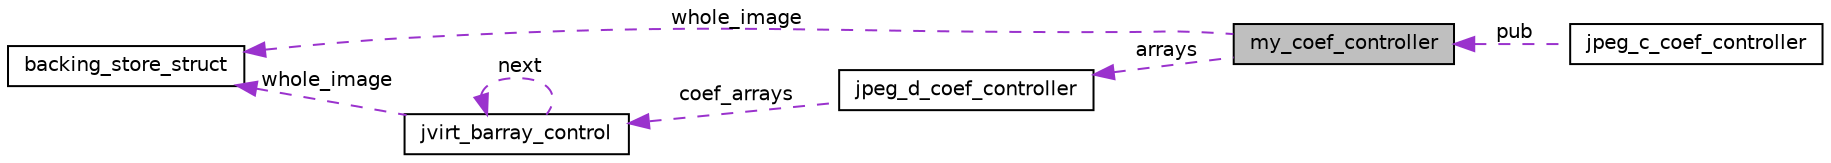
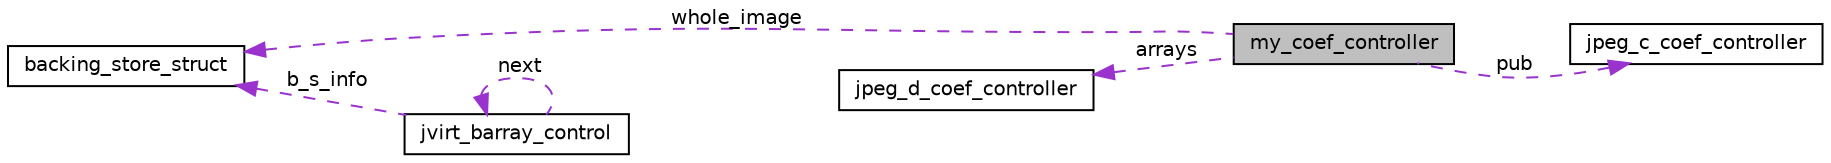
  digraph {
    rankdir=LR
    node [color=black fillcolor=white fontname=Helvetica fontsize=10 shape=record style=filled]
    edge [color=darkorchid3 dir=back fontname=Helvetica fontsize=10 labelfontname=Helvetica labelfontsize=10 style=dashed]
    n1 [fillcolor=grey75 fontcolor=black height=0.2 label=my_coef_controller width=0.4]
    n2 [height=0.2 label=jvirt_barray_control width=0.4]
    n3 [height=0.2 label=jpeg_d_coef_controller width=0.4]
    n4 [height=0.2 label=backing_store_struct width=0.4]
    n5 [height=0.2 label=jpeg_c_coef_controller width=0.4]
    n2 -> n2 [label=" next"]
-   n2 -> n3 [label=" coef_arrays"]
    n3 -> n1 [label=" arrays"]
    n4 -> n1 [label=" whole_image"]
-   n4 -> n2 [label=" whole_image"]
-   n1 -> n5 [label=" pub"]
+   n4 -> n2 [label=" b_s_info"]
+   n5 -> n1 [label=" pub"]
  }
